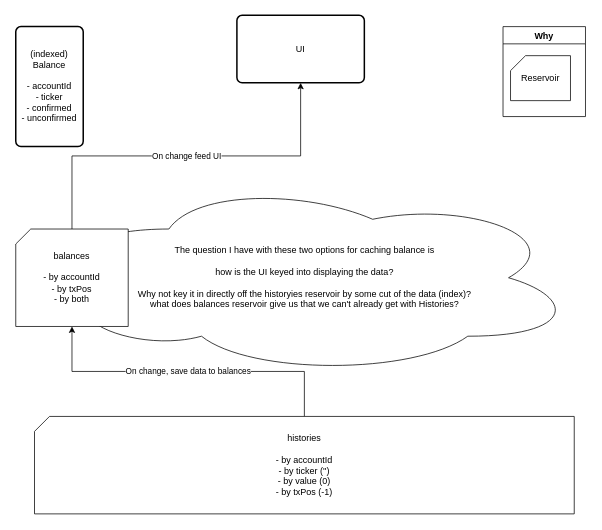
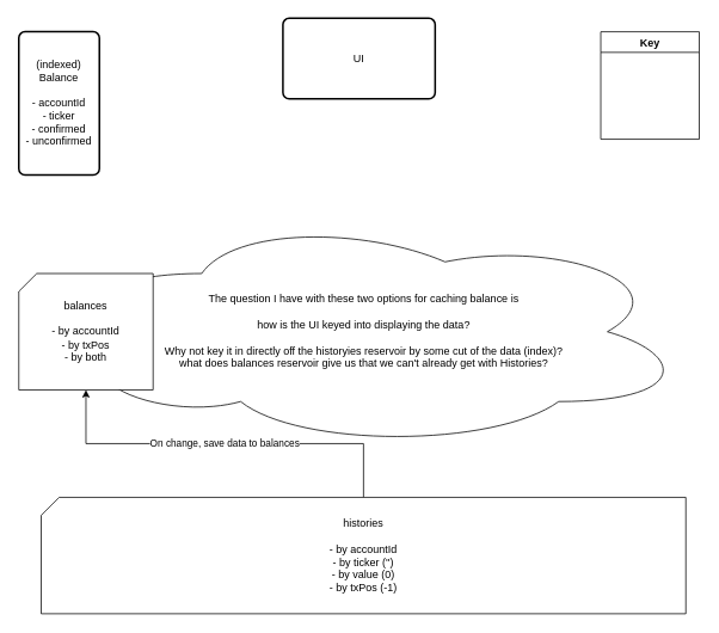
  <mxCell id="0" />
  <mxCell id="1" parent="0" />
  <mxCell id="2" value="The question I have with these two options for caching balance is &lt;br&gt;&lt;br&gt;how is the UI keyed into displaying the data?&lt;br&gt;&lt;br&gt;Why not key it in directly off the historyies reservoir by some cut of the data (index)?&lt;br&gt;what does balances reservoir give us that we can't already get with Histories?&lt;br&gt;" style="ellipse;shape=cloud;whiteSpace=wrap;html=1;" vertex="1" parent="1"><mxGeometry x="43" y="240" width="725" height="260" as="geometry" /></mxCell>
- <mxCell id="3" value="Why" style="swimlane;" parent="1" vertex="1"><mxGeometry x="670" y="35" width="110" height="120" as="geometry" /></mxCell>
- <mxCell id="4" value="Reservoir" style="shape=card;whiteSpace=wrap;html=1;size=20;" parent="3" vertex="1"><mxGeometry x="10" y="38.75" width="80" height="60" as="geometry" /></mxCell>
+ <mxCell id="3" value="Key" style="swimlane;" parent="1" vertex="1"><mxGeometry x="670" y="35" width="110" height="120" as="geometry" /></mxCell>
  <mxCell id="5" value="(indexed)&lt;br&gt;Balance&lt;br&gt;&lt;br&gt;- accountId&lt;br&gt;- ticker&lt;br&gt;- confirmed&lt;br&gt;- unconfirmed" style="rounded=1;whiteSpace=wrap;html=1;absoluteArcSize=1;arcSize=14;strokeWidth=2;" parent="1" vertex="1"><mxGeometry x="20" y="35" width="90" height="160" as="geometry" /></mxCell>
- <mxCell id="6" value="On change feed UI" style="edgeStyle=orthogonalEdgeStyle;rounded=0;orthogonalLoop=1;jettySize=auto;html=1;exitX=0.5;exitY=0;exitDx=0;exitDy=0;exitPerimeter=0;" edge="1" parent="1" source="7" target="10"><mxGeometry relative="1" as="geometry" /></mxCell>
  <mxCell id="7" value="balances&lt;br&gt;&lt;br&gt;- by accountId&lt;br&gt;- by txPos&lt;br&gt;- by both" style="shape=card;whiteSpace=wrap;html=1;size=20;" parent="1" vertex="1"><mxGeometry x="20" y="305" width="150" height="130" as="geometry" /></mxCell>
  <mxCell id="8" value="On change, save data to balances" style="edgeStyle=orthogonalEdgeStyle;rounded=0;orthogonalLoop=1;jettySize=auto;html=1;entryX=0.5;entryY=1;entryDx=0;entryDy=0;entryPerimeter=0;" parent="1" source="9" target="7" edge="1"><mxGeometry relative="1" as="geometry" /></mxCell>
  <mxCell id="9" value="histories&lt;br&gt;&lt;br&gt;- by accountId&lt;br&gt;- by ticker ('')&lt;br&gt;- by value (0)&lt;br&gt;- by txPos (-1)" style="shape=card;whiteSpace=wrap;html=1;size=20;" parent="1" vertex="1"><mxGeometry x="45" y="555" width="720" height="130" as="geometry" /></mxCell>
  <mxCell id="10" value="UI" style="rounded=1;whiteSpace=wrap;html=1;absoluteArcSize=1;arcSize=14;strokeWidth=2;" parent="1" vertex="1"><mxGeometry x="315" y="20" width="170" height="90" as="geometry" /></mxCell>
